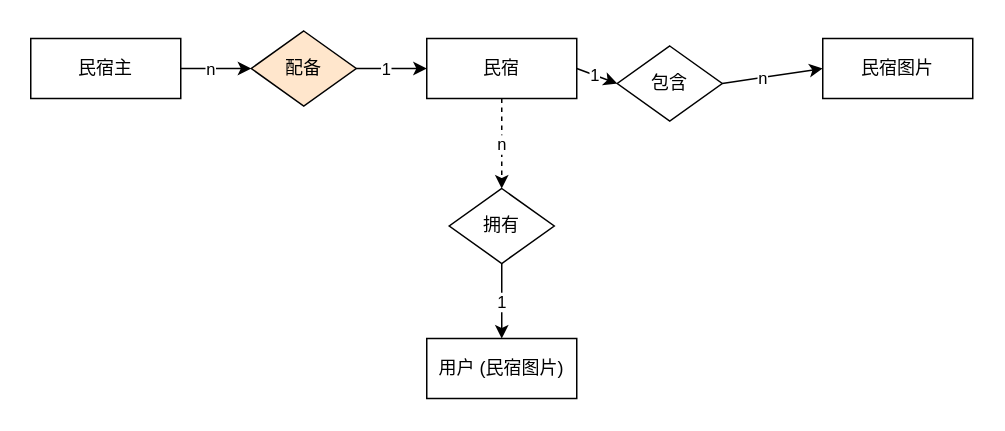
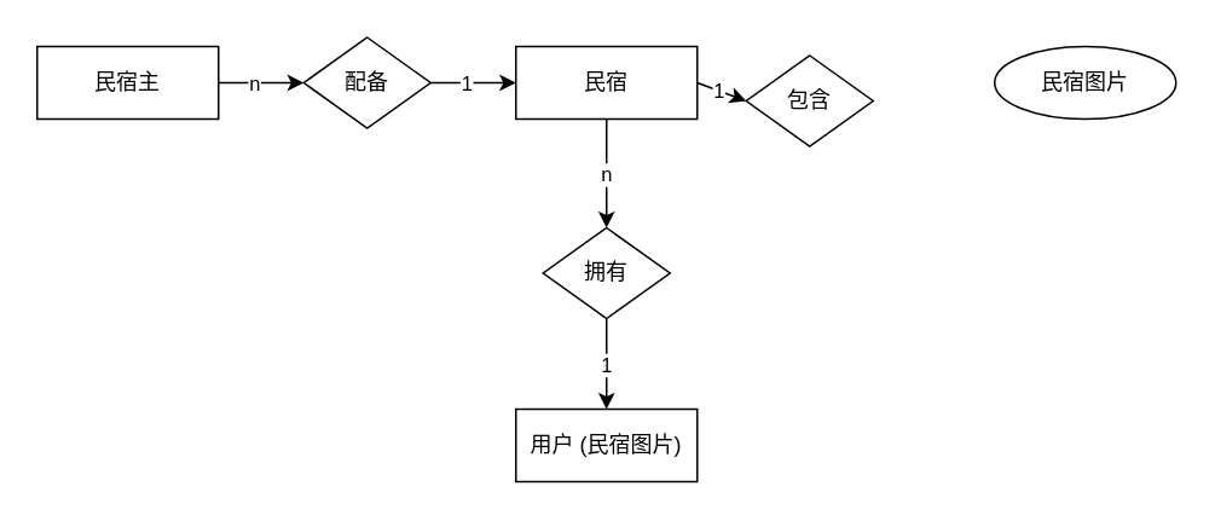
  <mxCell id="0" />
  <mxCell id="1" parent="0" />
  <mxCell id="2" value="民宿" style="whiteSpace=wrap;html=1;align=center;" vertex="1" parent="1"><mxGeometry x="284" y="25" width="100" height="40" as="geometry" /></mxCell>
  <mxCell id="3" value="民宿主" style="whiteSpace=wrap;html=1;align=center;" vertex="1" parent="1"><mxGeometry x="20" y="25" width="100" height="40" as="geometry" /></mxCell>
  <mxCell id="4" value="用户 (民宿图片)" style="whiteSpace=wrap;html=1;align=center;" vertex="1" parent="1"><mxGeometry x="284" y="225" width="100" height="40" as="geometry" /></mxCell>
- <mxCell id="5" value="民宿图片" style="whiteSpace=wrap;html=1;align=center;" vertex="1" parent="1"><mxGeometry x="548" y="25" width="100" height="40" as="geometry" /></mxCell>
- <mxCell id="6" value="配备" style="rhombus;whiteSpace=wrap;html=1;align=center;fillColor=#ffe6cc;" vertex="1" parent="1"><mxGeometry x="167" y="20" width="70" height="50" as="geometry" /></mxCell>
+ <mxCell id="5" value="民宿图片" style="ellipse;whiteSpace=wrap;html=1;align=center;" vertex="1" parent="1"><mxGeometry x="548" y="25" width="100" height="40" as="geometry" /></mxCell>
+ <mxCell id="6" value="配备" style="rhombus;whiteSpace=wrap;html=1;align=center;" vertex="1" parent="1"><mxGeometry x="167" y="20" width="70" height="50" as="geometry" /></mxCell>
  <mxCell id="7" value="拥有" style="rhombus;whiteSpace=wrap;html=1;align=center;" vertex="1" parent="1"><mxGeometry x="299" y="125" width="70" height="50" as="geometry" /></mxCell>
  <mxCell id="8" value="包含" style="rhombus;whiteSpace=wrap;html=1;align=center;" vertex="1" parent="1"><mxGeometry x="411" y="30" width="70" height="50" as="geometry" /></mxCell>
  <mxCell id="9" style="edgeStyle=none;html=1;entryX=0;entryY=0.5;entryDx=0;entryDy=0;exitX=1;exitY=0.5;exitDx=0;exitDy=0;" edge="1" parent="1" source="3" target="6"><mxGeometry relative="1" as="geometry"><mxPoint x="120" y="45" as="sourcePoint" /><mxPoint x="167" y="45" as="targetPoint" /></mxGeometry></mxCell>
  <mxCell id="10" value="n" style="edgeLabel;html=1;align=center;verticalAlign=middle;resizable=0;points=[];" vertex="1" connectable="0" parent="9"><mxGeometry x="-0.2" relative="1" as="geometry" /></mxCell>
  <mxCell id="11" style="edgeStyle=none;html=1;entryX=0;entryY=0.5;entryDx=0;entryDy=0;exitX=1;exitY=0.5;exitDx=0;exitDy=0;" edge="1" parent="1" source="6" target="2"><mxGeometry relative="1" as="geometry"><mxPoint x="237" y="45" as="sourcePoint" /><mxPoint x="284" y="45" as="targetPoint" /></mxGeometry></mxCell>
  <mxCell id="12" value="1" style="edgeLabel;html=1;align=center;verticalAlign=middle;resizable=0;points=[];" vertex="1" connectable="0" parent="11"><mxGeometry x="-0.2" relative="1" as="geometry" /></mxCell>
- <mxCell id="13" style="edgeStyle=none;html=1;entryX=0.5;entryY=0;entryDx=0;entryDy=0;exitX=0.5;exitY=1;exitDx=0;exitDy=0;dashed=1;" edge="1" parent="1" source="2" target="7"><mxGeometry relative="1" as="geometry"><mxPoint x="334" y="65" as="sourcePoint" /><mxPoint x="334" y="125" as="targetPoint" /></mxGeometry></mxCell>
+ <mxCell id="13" style="edgeStyle=none;html=1;entryX=0.5;entryY=0;entryDx=0;entryDy=0;exitX=0.5;exitY=1;exitDx=0;exitDy=0;" edge="1" parent="1" source="2" target="7"><mxGeometry relative="1" as="geometry"><mxPoint x="334" y="65" as="sourcePoint" /><mxPoint x="334" y="125" as="targetPoint" /></mxGeometry></mxCell>
  <mxCell id="14" value="n" style="edgeLabel;html=1;align=center;verticalAlign=middle;resizable=0;points=[];" vertex="1" connectable="0" parent="13"><mxGeometry y="-0.2" relative="1" as="geometry" /></mxCell>
  <mxCell id="15" style="edgeStyle=none;html=1;entryX=0.5;entryY=0;entryDx=0;entryDy=0;exitX=0.5;exitY=1;exitDx=0;exitDy=0;" edge="1" parent="1" source="7" target="4"><mxGeometry relative="1" as="geometry"><mxPoint x="334" y="175" as="sourcePoint" /><mxPoint x="334" y="225" as="targetPoint" /></mxGeometry></mxCell>
  <mxCell id="16" value="1" style="edgeLabel;html=1;align=center;verticalAlign=middle;resizable=0;points=[];" vertex="1" connectable="0" parent="15"><mxGeometry y="-0.2" relative="1" as="geometry" /></mxCell>
  <mxCell id="17" style="edgeStyle=none;html=1;entryX=0;entryY=0.5;entryDx=0;entryDy=0;exitX=1;exitY=0.5;exitDx=0;exitDy=0;" edge="1" parent="1" source="2" target="8"><mxGeometry relative="1" as="geometry"><mxPoint x="384" y="45" as="sourcePoint" /><mxPoint x="431" y="45" as="targetPoint" /></mxGeometry></mxCell>
  <mxCell id="18" value="1" style="edgeLabel;html=1;align=center;verticalAlign=middle;resizable=0;points=[];" vertex="1" connectable="0" parent="17"><mxGeometry x="-0.2" relative="1" as="geometry" /></mxCell>
- <mxCell id="19" style="edgeStyle=none;html=1;entryX=0;entryY=0.5;entryDx=0;entryDy=0;exitX=1;exitY=0.5;exitDx=0;exitDy=0;" edge="1" parent="1" source="8" target="5"><mxGeometry relative="1" as="geometry"><mxPoint x="501" y="45" as="sourcePoint" /><mxPoint x="548" y="45" as="targetPoint" /></mxGeometry></mxCell>
- <mxCell id="20" value="n" style="edgeLabel;html=1;align=center;verticalAlign=middle;resizable=0;points=[];" vertex="1" connectable="0" parent="19"><mxGeometry x="-0.2" relative="1" as="geometry" /></mxCell>
